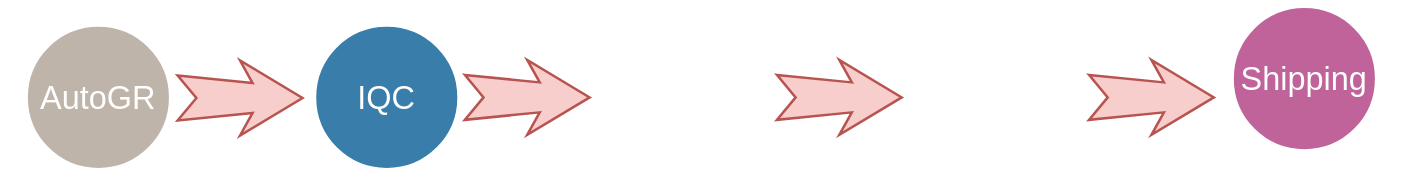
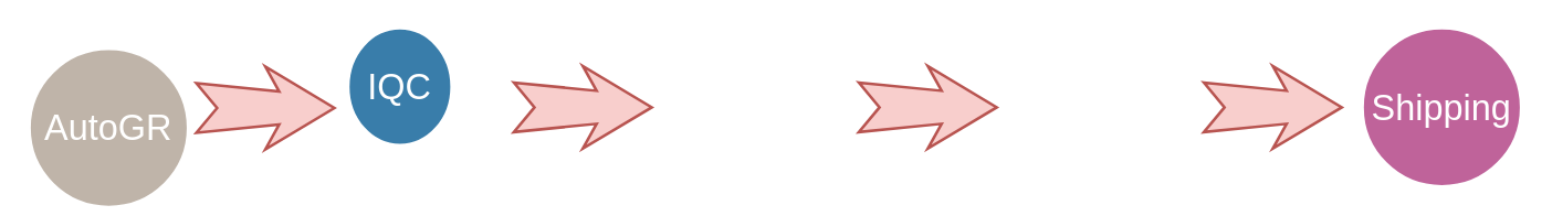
  <mxCell id="0" />
  <mxCell id="1" parent="0" />
- <mxCell id="2" value="AutoGR" style="ellipse;whiteSpace=wrap;html=1;rounded=0;shadow=0;strokeWidth=2;fontSize=26;align=center;fillColor=#BFB4A9;strokeColor=#FFFFFF;fontColor=#FFFFFF;" parent="1" vertex="1"><mxGeometry x="20" y="20" width="115" height="115" as="geometry" /></mxCell>
+ <mxCell id="2" value="AutoGR" style="ellipse;whiteSpace=wrap;html=1;rounded=0;shadow=0;strokeWidth=2;fontSize=26;align=center;fillColor=#BFB4A9;strokeColor=#FFFFFF;fontColor=#FFFFFF;" parent="1" vertex="1"><mxGeometry x="20" y="35" width="115" height="115" as="geometry" /></mxCell>
  <mxCell id="3" value="" style="html=1;shadow=0;dashed=0;align=center;verticalAlign=middle;shape=mxgraph.arrows2.stylisedArrow;dy=0.6;dx=40;notch=15;feather=0.4;rounded=0;strokeWidth=2;fontSize=26;strokeColor=#b85450;fillColor=#f8cecc;" parent="1" vertex="1"><mxGeometry x="141" y="48" width="100" height="60" as="geometry" /></mxCell>
- <mxCell id="4" value="IQC" style="ellipse;whiteSpace=wrap;html=1;rounded=0;shadow=0;strokeWidth=2;fontSize=26;align=center;fillColor=#397DAA;strokeColor=#FFFFFF;fontColor=#FFFFFF;" parent="1" vertex="1"><mxGeometry x="251" y="20" width="115" height="115" as="geometry" /></mxCell>
+ <mxCell id="4" value="IQC" style="ellipse;whiteSpace=wrap;html=1;rounded=0;shadow=0;strokeWidth=2;fontSize=26;align=center;fillColor=#397DAA;strokeColor=#FFFFFF;fontColor=#FFFFFF;" parent="1" vertex="1"><mxGeometry x="251" y="20" width="75" height="85" as="geometry" /></mxCell>
  <mxCell id="5" value="" style="html=1;shadow=0;dashed=0;align=center;verticalAlign=middle;shape=mxgraph.arrows2.stylisedArrow;dy=0.6;dx=40;notch=15;feather=0.4;rounded=0;strokeWidth=2;fontSize=26;strokeColor=#b85450;fillColor=#f8cecc;" parent="1" vertex="1"><mxGeometry x="371" y="47.5" width="100" height="60" as="geometry" /></mxCell>
  <mxCell id="6" value="" style="html=1;shadow=0;dashed=0;align=center;verticalAlign=middle;shape=mxgraph.arrows2.stylisedArrow;dy=0.6;dx=40;notch=15;feather=0.4;rounded=0;strokeWidth=2;fontSize=26;strokeColor=#b85450;fillColor=#f8cecc;" parent="1" vertex="1"><mxGeometry x="621" y="47.5" width="100" height="60" as="geometry" /></mxCell>
  <mxCell id="7" value="" style="html=1;shadow=0;dashed=0;align=center;verticalAlign=middle;shape=mxgraph.arrows2.stylisedArrow;dy=0.6;dx=40;notch=15;feather=0.4;rounded=0;strokeWidth=2;fontSize=26;strokeColor=#b85450;fillColor=#f8cecc;" parent="1" vertex="1"><mxGeometry x="871" y="47.5" width="100" height="60" as="geometry" /></mxCell>
- <mxCell id="8" value="Shipping" style="ellipse;whiteSpace=wrap;html=1;rounded=0;shadow=0;strokeWidth=2;fontSize=26;align=center;fillColor=#BF639A;strokeColor=#FFFFFF;fontColor=#FFFFFF;" parent="1" vertex="1"><mxGeometry x="986" y="5" width="115" height="115" as="geometry" /></mxCell>
+ <mxCell id="8" value="Shipping" style="ellipse;whiteSpace=wrap;html=1;rounded=0;shadow=0;strokeWidth=2;fontSize=26;align=center;fillColor=#BF639A;strokeColor=#FFFFFF;fontColor=#FFFFFF;" parent="1" vertex="1"><mxGeometry x="986" y="20" width="115" height="115" as="geometry" /></mxCell>
